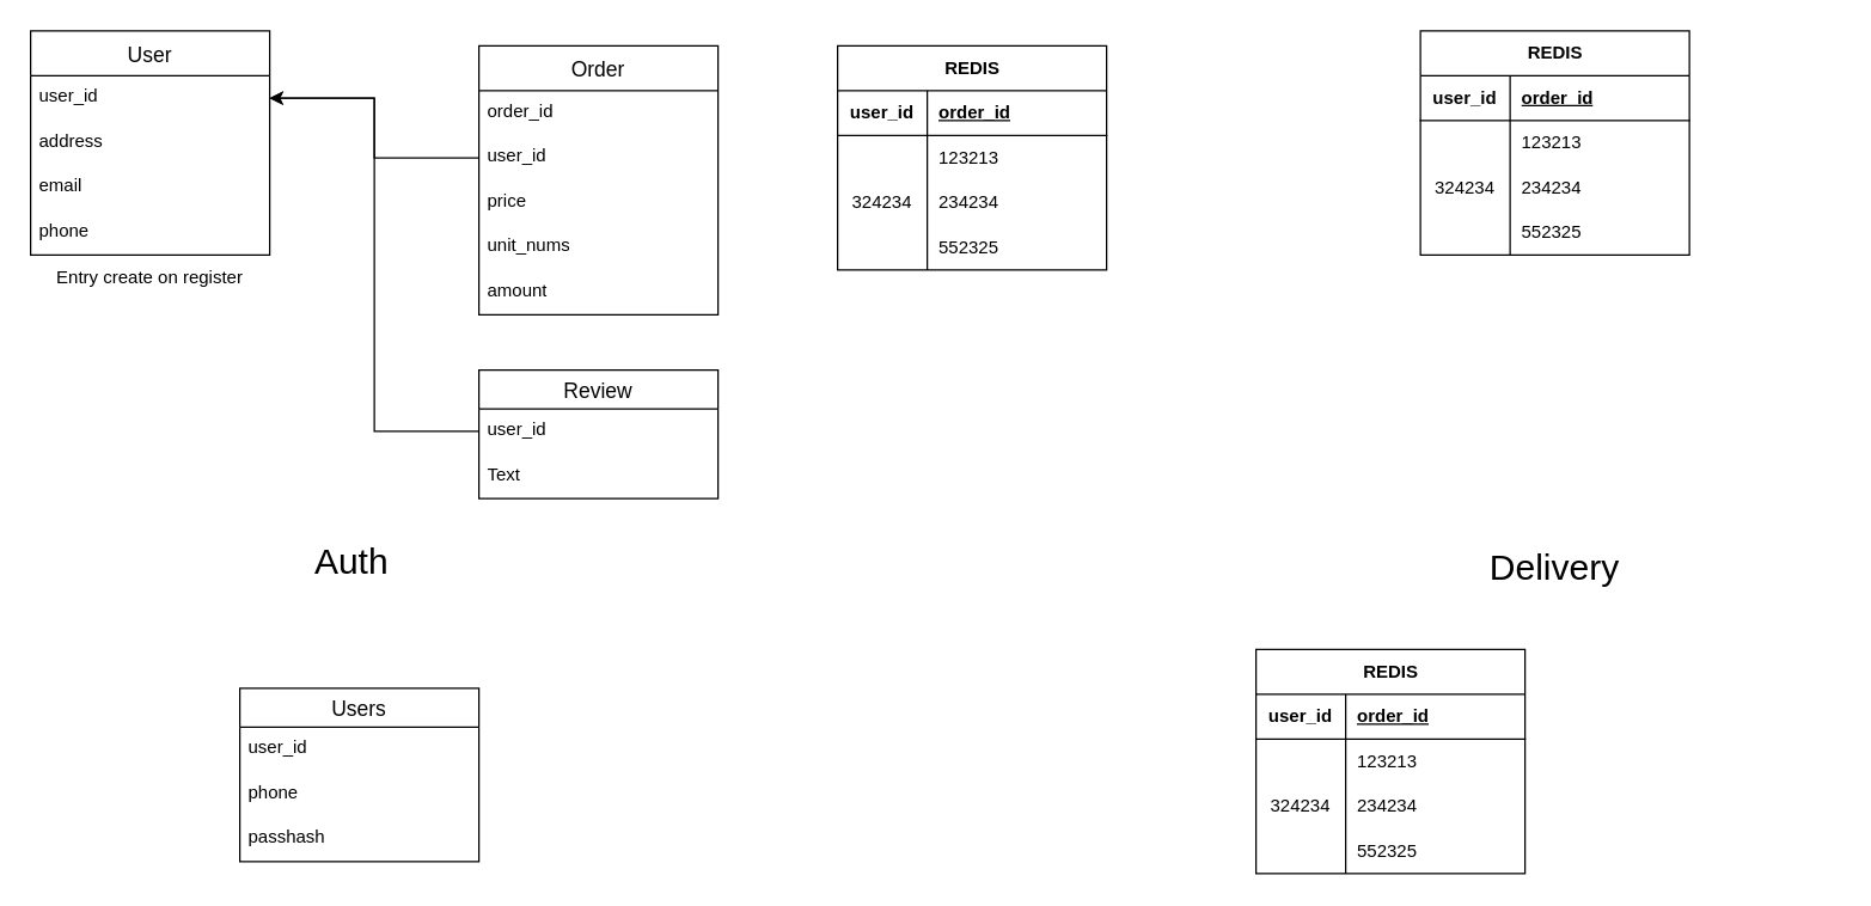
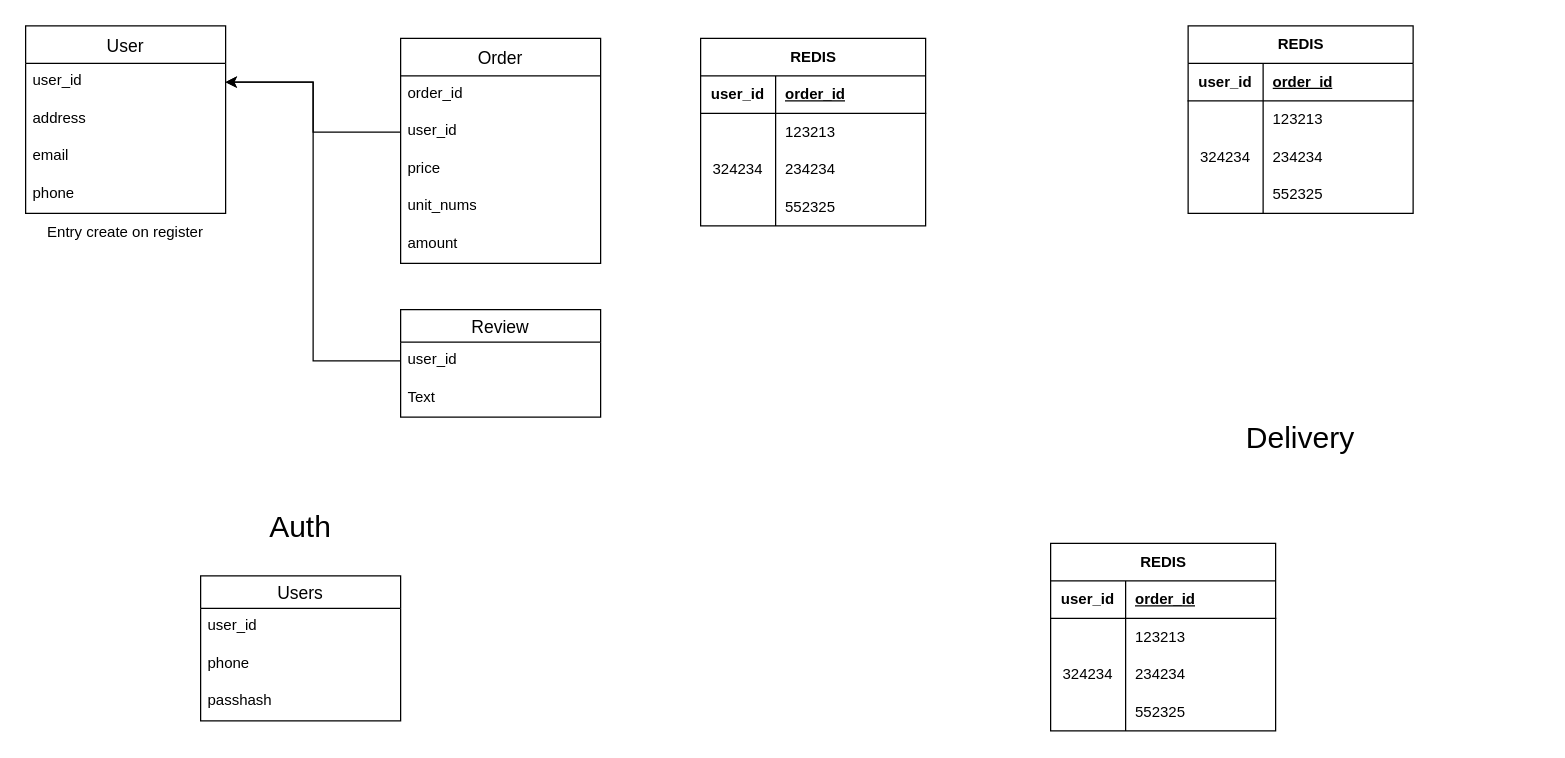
  <mxCell id="0" />
  <mxCell id="1" parent="0" />
  <mxCell id="2" value="Order" style="swimlane;fontStyle=0;childLayout=stackLayout;horizontal=1;startSize=30;horizontalStack=0;resizeParent=1;resizeParentMax=0;resizeLast=0;collapsible=1;marginBottom=0;align=center;fontSize=14;verticalAlign=middle;" vertex="1" parent="1"><mxGeometry x="320" y="30" width="160" height="180" as="geometry" /></mxCell>
  <mxCell id="3" value="order_id" style="text;strokeColor=none;fillColor=none;spacingLeft=4;spacingRight=4;overflow=hidden;rotatable=0;points=[[0,0.5],[1,0.5]];portConstraint=eastwest;fontSize=12;whiteSpace=wrap;html=1;" vertex="1" parent="2"><mxGeometry y="30" width="160" height="30" as="geometry" /></mxCell>
  <mxCell id="4" value="user_id" style="text;strokeColor=none;fillColor=none;spacingLeft=4;spacingRight=4;overflow=hidden;rotatable=0;points=[[0,0.5],[1,0.5]];portConstraint=eastwest;fontSize=12;whiteSpace=wrap;html=1;" vertex="1" parent="2"><mxGeometry y="60" width="160" height="30" as="geometry" /></mxCell>
  <mxCell id="5" value="price" style="text;strokeColor=none;fillColor=none;spacingLeft=4;spacingRight=4;overflow=hidden;rotatable=0;points=[[0,0.5],[1,0.5]];portConstraint=eastwest;fontSize=12;whiteSpace=wrap;html=1;" vertex="1" parent="2"><mxGeometry y="90" width="160" height="30" as="geometry" /></mxCell>
  <mxCell id="6" value="unit_nums" style="text;strokeColor=none;fillColor=none;spacingLeft=4;spacingRight=4;overflow=hidden;rotatable=0;points=[[0,0.5],[1,0.5]];portConstraint=eastwest;fontSize=12;whiteSpace=wrap;html=1;" vertex="1" parent="2"><mxGeometry y="120" width="160" height="30" as="geometry" /></mxCell>
  <mxCell id="7" value="amount" style="text;strokeColor=none;fillColor=none;spacingLeft=4;spacingRight=4;overflow=hidden;rotatable=0;points=[[0,0.5],[1,0.5]];portConstraint=eastwest;fontSize=12;whiteSpace=wrap;html=1;" vertex="1" parent="2"><mxGeometry y="150" width="160" height="30" as="geometry" /></mxCell>
  <mxCell id="8" value="User" style="swimlane;fontStyle=0;childLayout=stackLayout;horizontal=1;startSize=30;horizontalStack=0;resizeParent=1;resizeParentMax=0;resizeLast=0;collapsible=1;marginBottom=0;align=center;fontSize=14;verticalAlign=middle;" vertex="1" parent="1"><mxGeometry x="20" y="20" width="160" height="150" as="geometry" /></mxCell>
  <mxCell id="9" value="user_id" style="text;strokeColor=none;fillColor=none;spacingLeft=4;spacingRight=4;overflow=hidden;rotatable=0;points=[[0,0.5],[1,0.5]];portConstraint=eastwest;fontSize=12;whiteSpace=wrap;html=1;" vertex="1" parent="8"><mxGeometry y="30" width="160" height="30" as="geometry" /></mxCell>
  <mxCell id="10" value="address" style="text;strokeColor=none;fillColor=none;spacingLeft=4;spacingRight=4;overflow=hidden;rotatable=0;points=[[0,0.5],[1,0.5]];portConstraint=eastwest;fontSize=12;whiteSpace=wrap;html=1;" vertex="1" parent="8"><mxGeometry y="60" width="160" height="30" as="geometry" /></mxCell>
  <mxCell id="11" value="email" style="text;strokeColor=none;fillColor=none;spacingLeft=4;spacingRight=4;overflow=hidden;rotatable=0;points=[[0,0.5],[1,0.5]];portConstraint=eastwest;fontSize=12;whiteSpace=wrap;html=1;" vertex="1" parent="8"><mxGeometry y="90" width="160" height="30" as="geometry" /></mxCell>
  <mxCell id="12" value="phone" style="text;strokeColor=none;fillColor=none;spacingLeft=4;spacingRight=4;overflow=hidden;rotatable=0;points=[[0,0.5],[1,0.5]];portConstraint=eastwest;fontSize=12;whiteSpace=wrap;html=1;" vertex="1" parent="8"><mxGeometry y="120" width="160" height="30" as="geometry" /></mxCell>
  <mxCell id="13" style="edgeStyle=orthogonalEdgeStyle;rounded=0;orthogonalLoop=1;jettySize=auto;html=1;entryX=1;entryY=0.5;entryDx=0;entryDy=0;" edge="1" parent="1" source="4" target="9"><mxGeometry relative="1" as="geometry" /></mxCell>
  <mxCell id="14" value="Entry create on register" style="text;html=1;align=center;verticalAlign=middle;whiteSpace=wrap;rounded=0;" vertex="1" parent="1"><mxGeometry x="20" y="170" width="160" height="30" as="geometry" /></mxCell>
  <mxCell id="15" value="Review" style="swimlane;fontStyle=0;childLayout=stackLayout;horizontal=1;startSize=26;horizontalStack=0;resizeParent=1;resizeParentMax=0;resizeLast=0;collapsible=1;marginBottom=0;align=center;fontSize=14;" vertex="1" parent="1"><mxGeometry x="320" y="247" width="160" height="86" as="geometry" /></mxCell>
  <mxCell id="16" value="user_id" style="text;strokeColor=none;fillColor=none;spacingLeft=4;spacingRight=4;overflow=hidden;rotatable=0;points=[[0,0.5],[1,0.5]];portConstraint=eastwest;fontSize=12;whiteSpace=wrap;html=1;" vertex="1" parent="15"><mxGeometry y="26" width="160" height="30" as="geometry" /></mxCell>
  <mxCell id="17" value="Text" style="text;strokeColor=none;fillColor=none;spacingLeft=4;spacingRight=4;overflow=hidden;rotatable=0;points=[[0,0.5],[1,0.5]];portConstraint=eastwest;fontSize=12;whiteSpace=wrap;html=1;" vertex="1" parent="15"><mxGeometry y="56" width="160" height="30" as="geometry" /></mxCell>
  <mxCell id="18" value="REDIS" style="shape=table;startSize=30;container=1;collapsible=1;childLayout=tableLayout;fixedRows=1;rowLines=0;fontStyle=1;align=center;resizeLast=1;html=1;" vertex="1" parent="1"><mxGeometry x="560" y="30" width="180" height="150" as="geometry" /></mxCell>
  <mxCell id="19" value="" style="shape=tableRow;horizontal=0;startSize=0;swimlaneHead=0;swimlaneBody=0;fillColor=none;collapsible=0;dropTarget=0;points=[[0,0.5],[1,0.5]];portConstraint=eastwest;top=0;left=0;right=0;bottom=1;" vertex="1" parent="18"><mxGeometry y="30" width="180" height="30" as="geometry" /></mxCell>
  <mxCell id="20" value="user_id" style="shape=partialRectangle;connectable=0;fillColor=none;top=0;left=0;bottom=0;right=0;fontStyle=1;overflow=hidden;whiteSpace=wrap;html=1;" vertex="1" parent="19"><mxGeometry width="60" height="30" as="geometry"><mxRectangle width="60" height="30" as="alternateBounds" /></mxGeometry></mxCell>
  <mxCell id="21" value="order_id" style="shape=partialRectangle;connectable=0;fillColor=none;top=0;left=0;bottom=0;right=0;align=left;spacingLeft=6;fontStyle=5;overflow=hidden;whiteSpace=wrap;html=1;" vertex="1" parent="19"><mxGeometry x="60" width="120" height="30" as="geometry"><mxRectangle width="120" height="30" as="alternateBounds" /></mxGeometry></mxCell>
  <mxCell id="22" value="" style="shape=tableRow;horizontal=0;startSize=0;swimlaneHead=0;swimlaneBody=0;fillColor=none;collapsible=0;dropTarget=0;points=[[0,0.5],[1,0.5]];portConstraint=eastwest;top=0;left=0;right=0;bottom=0;" vertex="1" parent="18"><mxGeometry y="60" width="180" height="30" as="geometry" /></mxCell>
  <mxCell id="23" value="" style="shape=partialRectangle;connectable=0;fillColor=none;top=0;left=0;bottom=0;right=0;editable=1;overflow=hidden;whiteSpace=wrap;html=1;" vertex="1" parent="22"><mxGeometry width="60" height="30" as="geometry"><mxRectangle width="60" height="30" as="alternateBounds" /></mxGeometry></mxCell>
  <mxCell id="24" value="123213" style="shape=partialRectangle;connectable=0;fillColor=none;top=0;left=0;bottom=0;right=0;align=left;spacingLeft=6;overflow=hidden;whiteSpace=wrap;html=1;" vertex="1" parent="22"><mxGeometry x="60" width="120" height="30" as="geometry"><mxRectangle width="120" height="30" as="alternateBounds" /></mxGeometry></mxCell>
  <mxCell id="25" value="" style="shape=tableRow;horizontal=0;startSize=0;swimlaneHead=0;swimlaneBody=0;fillColor=none;collapsible=0;dropTarget=0;points=[[0,0.5],[1,0.5]];portConstraint=eastwest;top=0;left=0;right=0;bottom=0;" vertex="1" parent="18"><mxGeometry y="90" width="180" height="30" as="geometry" /></mxCell>
  <mxCell id="26" value="324234" style="shape=partialRectangle;connectable=0;fillColor=none;top=0;left=0;bottom=0;right=0;editable=1;overflow=hidden;whiteSpace=wrap;html=1;" vertex="1" parent="25"><mxGeometry width="60" height="30" as="geometry"><mxRectangle width="60" height="30" as="alternateBounds" /></mxGeometry></mxCell>
  <mxCell id="27" value="234234" style="shape=partialRectangle;connectable=0;fillColor=none;top=0;left=0;bottom=0;right=0;align=left;spacingLeft=6;overflow=hidden;whiteSpace=wrap;html=1;" vertex="1" parent="25"><mxGeometry x="60" width="120" height="30" as="geometry"><mxRectangle width="120" height="30" as="alternateBounds" /></mxGeometry></mxCell>
  <mxCell id="28" value="" style="shape=tableRow;horizontal=0;startSize=0;swimlaneHead=0;swimlaneBody=0;fillColor=none;collapsible=0;dropTarget=0;points=[[0,0.5],[1,0.5]];portConstraint=eastwest;top=0;left=0;right=0;bottom=0;" vertex="1" parent="18"><mxGeometry y="120" width="180" height="30" as="geometry" /></mxCell>
  <mxCell id="29" value="" style="shape=partialRectangle;connectable=0;fillColor=none;top=0;left=0;bottom=0;right=0;editable=1;overflow=hidden;whiteSpace=wrap;html=1;" vertex="1" parent="28"><mxGeometry width="60" height="30" as="geometry"><mxRectangle width="60" height="30" as="alternateBounds" /></mxGeometry></mxCell>
  <mxCell id="30" value="552325" style="shape=partialRectangle;connectable=0;fillColor=none;top=0;left=0;bottom=0;right=0;align=left;spacingLeft=6;overflow=hidden;whiteSpace=wrap;html=1;" vertex="1" parent="28"><mxGeometry x="60" width="120" height="30" as="geometry"><mxRectangle width="120" height="30" as="alternateBounds" /></mxGeometry></mxCell>
  <mxCell id="31" style="edgeStyle=orthogonalEdgeStyle;rounded=0;orthogonalLoop=1;jettySize=auto;html=1;exitX=0;exitY=0.5;exitDx=0;exitDy=0;entryX=1;entryY=0.5;entryDx=0;entryDy=0;" edge="1" parent="1" source="16" target="9"><mxGeometry relative="1" as="geometry" /></mxCell>
- <mxCell id="32" value="Auth" style="text;html=1;align=center;verticalAlign=middle;whiteSpace=wrap;rounded=0;fontSize=24;" vertex="1" parent="1"><mxGeometry x="45" y="355" width="380" height="41" as="geometry" /></mxCell>
+ <mxCell id="32" value="Auth" style="text;html=1;align=center;verticalAlign=middle;whiteSpace=wrap;rounded=0;fontSize=24;" vertex="1" parent="1"><mxGeometry x="50" y="400" width="380" height="41" as="geometry" /></mxCell>
  <mxCell id="33" value="Users" style="swimlane;fontStyle=0;childLayout=stackLayout;horizontal=1;startSize=26;horizontalStack=0;resizeParent=1;resizeParentMax=0;resizeLast=0;collapsible=1;marginBottom=0;align=center;fontSize=14;" vertex="1" parent="1"><mxGeometry x="160" y="460" width="160" height="116" as="geometry" /></mxCell>
  <mxCell id="34" value="user_id" style="text;strokeColor=none;fillColor=none;spacingLeft=4;spacingRight=4;overflow=hidden;rotatable=0;points=[[0,0.5],[1,0.5]];portConstraint=eastwest;fontSize=12;whiteSpace=wrap;html=1;" vertex="1" parent="33"><mxGeometry y="26" width="160" height="30" as="geometry" /></mxCell>
  <mxCell id="35" value="phone" style="text;strokeColor=none;fillColor=none;spacingLeft=4;spacingRight=4;overflow=hidden;rotatable=0;points=[[0,0.5],[1,0.5]];portConstraint=eastwest;fontSize=12;whiteSpace=wrap;html=1;" vertex="1" parent="33"><mxGeometry y="56" width="160" height="30" as="geometry" /></mxCell>
  <mxCell id="36" value="passhash" style="text;strokeColor=none;fillColor=none;spacingLeft=4;spacingRight=4;overflow=hidden;rotatable=0;points=[[0,0.5],[1,0.5]];portConstraint=eastwest;fontSize=12;whiteSpace=wrap;html=1;" vertex="1" parent="33"><mxGeometry y="86" width="160" height="30" as="geometry" /></mxCell>
  <mxCell id="37" value="REDIS" style="shape=table;startSize=30;container=1;collapsible=1;childLayout=tableLayout;fixedRows=1;rowLines=0;fontStyle=1;align=center;resizeLast=1;html=1;" vertex="1" parent="1"><mxGeometry x="840" y="434" width="180" height="150" as="geometry" /></mxCell>
  <mxCell id="38" value="" style="shape=tableRow;horizontal=0;startSize=0;swimlaneHead=0;swimlaneBody=0;fillColor=none;collapsible=0;dropTarget=0;points=[[0,0.5],[1,0.5]];portConstraint=eastwest;top=0;left=0;right=0;bottom=1;" vertex="1" parent="37"><mxGeometry y="30" width="180" height="30" as="geometry" /></mxCell>
  <mxCell id="39" value="user_id" style="shape=partialRectangle;connectable=0;fillColor=none;top=0;left=0;bottom=0;right=0;fontStyle=1;overflow=hidden;whiteSpace=wrap;html=1;" vertex="1" parent="38"><mxGeometry width="60" height="30" as="geometry"><mxRectangle width="60" height="30" as="alternateBounds" /></mxGeometry></mxCell>
  <mxCell id="40" value="order_id" style="shape=partialRectangle;connectable=0;fillColor=none;top=0;left=0;bottom=0;right=0;align=left;spacingLeft=6;fontStyle=5;overflow=hidden;whiteSpace=wrap;html=1;" vertex="1" parent="38"><mxGeometry x="60" width="120" height="30" as="geometry"><mxRectangle width="120" height="30" as="alternateBounds" /></mxGeometry></mxCell>
  <mxCell id="41" value="" style="shape=tableRow;horizontal=0;startSize=0;swimlaneHead=0;swimlaneBody=0;fillColor=none;collapsible=0;dropTarget=0;points=[[0,0.5],[1,0.5]];portConstraint=eastwest;top=0;left=0;right=0;bottom=0;" vertex="1" parent="37"><mxGeometry y="60" width="180" height="30" as="geometry" /></mxCell>
  <mxCell id="42" value="" style="shape=partialRectangle;connectable=0;fillColor=none;top=0;left=0;bottom=0;right=0;editable=1;overflow=hidden;whiteSpace=wrap;html=1;" vertex="1" parent="41"><mxGeometry width="60" height="30" as="geometry"><mxRectangle width="60" height="30" as="alternateBounds" /></mxGeometry></mxCell>
  <mxCell id="43" value="123213" style="shape=partialRectangle;connectable=0;fillColor=none;top=0;left=0;bottom=0;right=0;align=left;spacingLeft=6;overflow=hidden;whiteSpace=wrap;html=1;" vertex="1" parent="41"><mxGeometry x="60" width="120" height="30" as="geometry"><mxRectangle width="120" height="30" as="alternateBounds" /></mxGeometry></mxCell>
  <mxCell id="44" value="" style="shape=tableRow;horizontal=0;startSize=0;swimlaneHead=0;swimlaneBody=0;fillColor=none;collapsible=0;dropTarget=0;points=[[0,0.5],[1,0.5]];portConstraint=eastwest;top=0;left=0;right=0;bottom=0;" vertex="1" parent="37"><mxGeometry y="90" width="180" height="30" as="geometry" /></mxCell>
  <mxCell id="45" value="324234" style="shape=partialRectangle;connectable=0;fillColor=none;top=0;left=0;bottom=0;right=0;editable=1;overflow=hidden;whiteSpace=wrap;html=1;" vertex="1" parent="44"><mxGeometry width="60" height="30" as="geometry"><mxRectangle width="60" height="30" as="alternateBounds" /></mxGeometry></mxCell>
  <mxCell id="46" value="234234" style="shape=partialRectangle;connectable=0;fillColor=none;top=0;left=0;bottom=0;right=0;align=left;spacingLeft=6;overflow=hidden;whiteSpace=wrap;html=1;" vertex="1" parent="44"><mxGeometry x="60" width="120" height="30" as="geometry"><mxRectangle width="120" height="30" as="alternateBounds" /></mxGeometry></mxCell>
  <mxCell id="47" value="" style="shape=tableRow;horizontal=0;startSize=0;swimlaneHead=0;swimlaneBody=0;fillColor=none;collapsible=0;dropTarget=0;points=[[0,0.5],[1,0.5]];portConstraint=eastwest;top=0;left=0;right=0;bottom=0;" vertex="1" parent="37"><mxGeometry y="120" width="180" height="30" as="geometry" /></mxCell>
  <mxCell id="48" value="" style="shape=partialRectangle;connectable=0;fillColor=none;top=0;left=0;bottom=0;right=0;editable=1;overflow=hidden;whiteSpace=wrap;html=1;" vertex="1" parent="47"><mxGeometry width="60" height="30" as="geometry"><mxRectangle width="60" height="30" as="alternateBounds" /></mxGeometry></mxCell>
  <mxCell id="49" value="552325" style="shape=partialRectangle;connectable=0;fillColor=none;top=0;left=0;bottom=0;right=0;align=left;spacingLeft=6;overflow=hidden;whiteSpace=wrap;html=1;" vertex="1" parent="47"><mxGeometry x="60" width="120" height="30" as="geometry"><mxRectangle width="120" height="30" as="alternateBounds" /></mxGeometry></mxCell>
  <mxCell id="50" value="REDIS" style="shape=table;startSize=30;container=1;collapsible=1;childLayout=tableLayout;fixedRows=1;rowLines=0;fontStyle=1;align=center;resizeLast=1;html=1;" vertex="1" parent="1"><mxGeometry x="950" y="20" width="180" height="150" as="geometry" /></mxCell>
  <mxCell id="51" value="" style="shape=tableRow;horizontal=0;startSize=0;swimlaneHead=0;swimlaneBody=0;fillColor=none;collapsible=0;dropTarget=0;points=[[0,0.5],[1,0.5]];portConstraint=eastwest;top=0;left=0;right=0;bottom=1;" vertex="1" parent="50"><mxGeometry y="30" width="180" height="30" as="geometry" /></mxCell>
  <mxCell id="52" value="user_id" style="shape=partialRectangle;connectable=0;fillColor=none;top=0;left=0;bottom=0;right=0;fontStyle=1;overflow=hidden;whiteSpace=wrap;html=1;" vertex="1" parent="51"><mxGeometry width="60" height="30" as="geometry"><mxRectangle width="60" height="30" as="alternateBounds" /></mxGeometry></mxCell>
  <mxCell id="53" value="order_id" style="shape=partialRectangle;connectable=0;fillColor=none;top=0;left=0;bottom=0;right=0;align=left;spacingLeft=6;fontStyle=5;overflow=hidden;whiteSpace=wrap;html=1;" vertex="1" parent="51"><mxGeometry x="60" width="120" height="30" as="geometry"><mxRectangle width="120" height="30" as="alternateBounds" /></mxGeometry></mxCell>
  <mxCell id="54" value="" style="shape=tableRow;horizontal=0;startSize=0;swimlaneHead=0;swimlaneBody=0;fillColor=none;collapsible=0;dropTarget=0;points=[[0,0.5],[1,0.5]];portConstraint=eastwest;top=0;left=0;right=0;bottom=0;" vertex="1" parent="50"><mxGeometry y="60" width="180" height="30" as="geometry" /></mxCell>
  <mxCell id="55" value="" style="shape=partialRectangle;connectable=0;fillColor=none;top=0;left=0;bottom=0;right=0;editable=1;overflow=hidden;whiteSpace=wrap;html=1;" vertex="1" parent="54"><mxGeometry width="60" height="30" as="geometry"><mxRectangle width="60" height="30" as="alternateBounds" /></mxGeometry></mxCell>
  <mxCell id="56" value="123213" style="shape=partialRectangle;connectable=0;fillColor=none;top=0;left=0;bottom=0;right=0;align=left;spacingLeft=6;overflow=hidden;whiteSpace=wrap;html=1;" vertex="1" parent="54"><mxGeometry x="60" width="120" height="30" as="geometry"><mxRectangle width="120" height="30" as="alternateBounds" /></mxGeometry></mxCell>
  <mxCell id="57" value="" style="shape=tableRow;horizontal=0;startSize=0;swimlaneHead=0;swimlaneBody=0;fillColor=none;collapsible=0;dropTarget=0;points=[[0,0.5],[1,0.5]];portConstraint=eastwest;top=0;left=0;right=0;bottom=0;" vertex="1" parent="50"><mxGeometry y="90" width="180" height="30" as="geometry" /></mxCell>
  <mxCell id="58" value="324234" style="shape=partialRectangle;connectable=0;fillColor=none;top=0;left=0;bottom=0;right=0;editable=1;overflow=hidden;whiteSpace=wrap;html=1;" vertex="1" parent="57"><mxGeometry width="60" height="30" as="geometry"><mxRectangle width="60" height="30" as="alternateBounds" /></mxGeometry></mxCell>
  <mxCell id="59" value="234234" style="shape=partialRectangle;connectable=0;fillColor=none;top=0;left=0;bottom=0;right=0;align=left;spacingLeft=6;overflow=hidden;whiteSpace=wrap;html=1;" vertex="1" parent="57"><mxGeometry x="60" width="120" height="30" as="geometry"><mxRectangle width="120" height="30" as="alternateBounds" /></mxGeometry></mxCell>
  <mxCell id="60" value="" style="shape=tableRow;horizontal=0;startSize=0;swimlaneHead=0;swimlaneBody=0;fillColor=none;collapsible=0;dropTarget=0;points=[[0,0.5],[1,0.5]];portConstraint=eastwest;top=0;left=0;right=0;bottom=0;" vertex="1" parent="50"><mxGeometry y="120" width="180" height="30" as="geometry" /></mxCell>
  <mxCell id="61" value="" style="shape=partialRectangle;connectable=0;fillColor=none;top=0;left=0;bottom=0;right=0;editable=1;overflow=hidden;whiteSpace=wrap;html=1;" vertex="1" parent="60"><mxGeometry width="60" height="30" as="geometry"><mxRectangle width="60" height="30" as="alternateBounds" /></mxGeometry></mxCell>
  <mxCell id="62" value="552325" style="shape=partialRectangle;connectable=0;fillColor=none;top=0;left=0;bottom=0;right=0;align=left;spacingLeft=6;overflow=hidden;whiteSpace=wrap;html=1;" vertex="1" parent="60"><mxGeometry x="60" width="120" height="30" as="geometry"><mxRectangle width="120" height="30" as="alternateBounds" /></mxGeometry></mxCell>
- <mxCell id="63" value="Delivery" style="text;html=1;align=center;verticalAlign=middle;whiteSpace=wrap;rounded=0;fontSize=24;" vertex="1" parent="1"><mxGeometry x="850" y="359" width="380" height="41" as="geometry" /></mxCell>
+ <mxCell id="63" value="Delivery" style="text;html=1;align=center;verticalAlign=middle;whiteSpace=wrap;rounded=0;fontSize=24;" vertex="1" parent="1"><mxGeometry x="850" y="329" width="380" height="41" as="geometry" /></mxCell>
